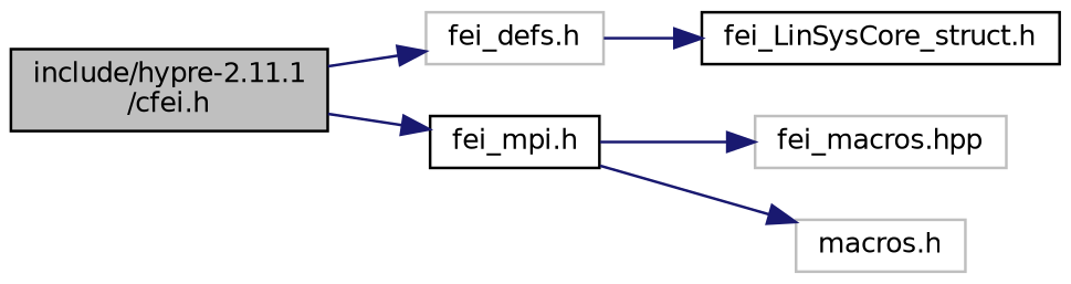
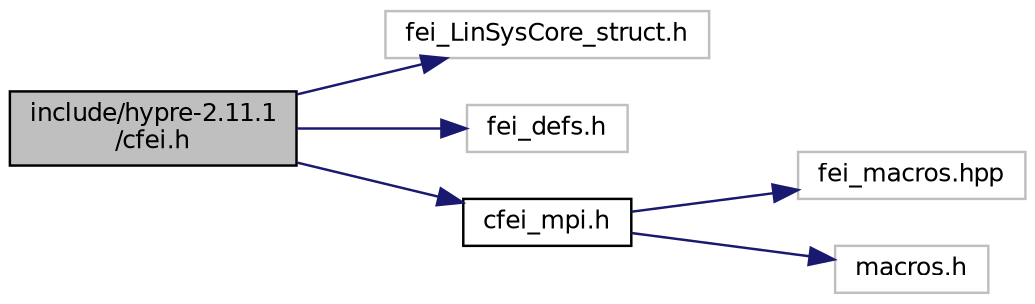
  digraph {
    rankdir=LR
    node [color=grey75 fillcolor=white fontname=Helvetica fontsize=10 shape=record style=filled]
    edge [color=midnightblue fontname=Helvetica fontsize=10 labelfontname=Helvetica labelfontsize=10 style=solid]
    n1 [color=black fillcolor=grey75 fontcolor=black height=0.2 label="include/hypre-2.11.1\l/cfei.h" width=0.4]
-   n2 [color=black height=0.2 label="fei_LinSysCore_struct.h" width=0.4]
+   n2 [height=0.2 label="fei_LinSysCore_struct.h" width=0.4]
    n3 [height=0.2 label="fei_defs.h" width=0.4]
-   n4 [color=black height=0.2 label="fei_mpi.h" width=0.4]
+   n4 [color=black height=0.2 label="cfei_mpi.h" width=0.4]
    n5 [height=0.2 label="fei_macros.hpp" width=0.4]
    n6 [height=0.2 label="macros.h" width=0.4]
-   n3 -> n2
+   n1 -> n2
    n1 -> n3
    n1 -> n4
    n4 -> n5
    n4 -> n6
  }
